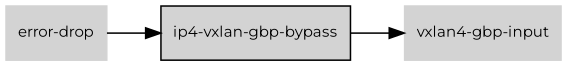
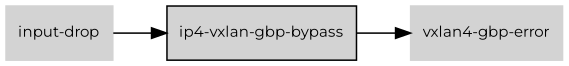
  digraph {
    fontname=Montserrat
    rankdir=LR
    node [color=lightgray fillcolor=lightgray fontcolor=black fontname=Montserrat fontsize=10 shape=box style=filled]
    edge [fontname=Montserrat fontsize=8]
    "ip4-vxlan-gbp-bypass" [color=black]
-   "vxlan4-gbp-input"
-   "error-drop"
+   "vxlan4-gbp-input" [label="vxlan4-gbp-error"]
+   "error-drop" [label="input-drop"]
    "ip4-vxlan-gbp-bypass" -> "vxlan4-gbp-input"
    "error-drop" -> "ip4-vxlan-gbp-bypass"
  }
